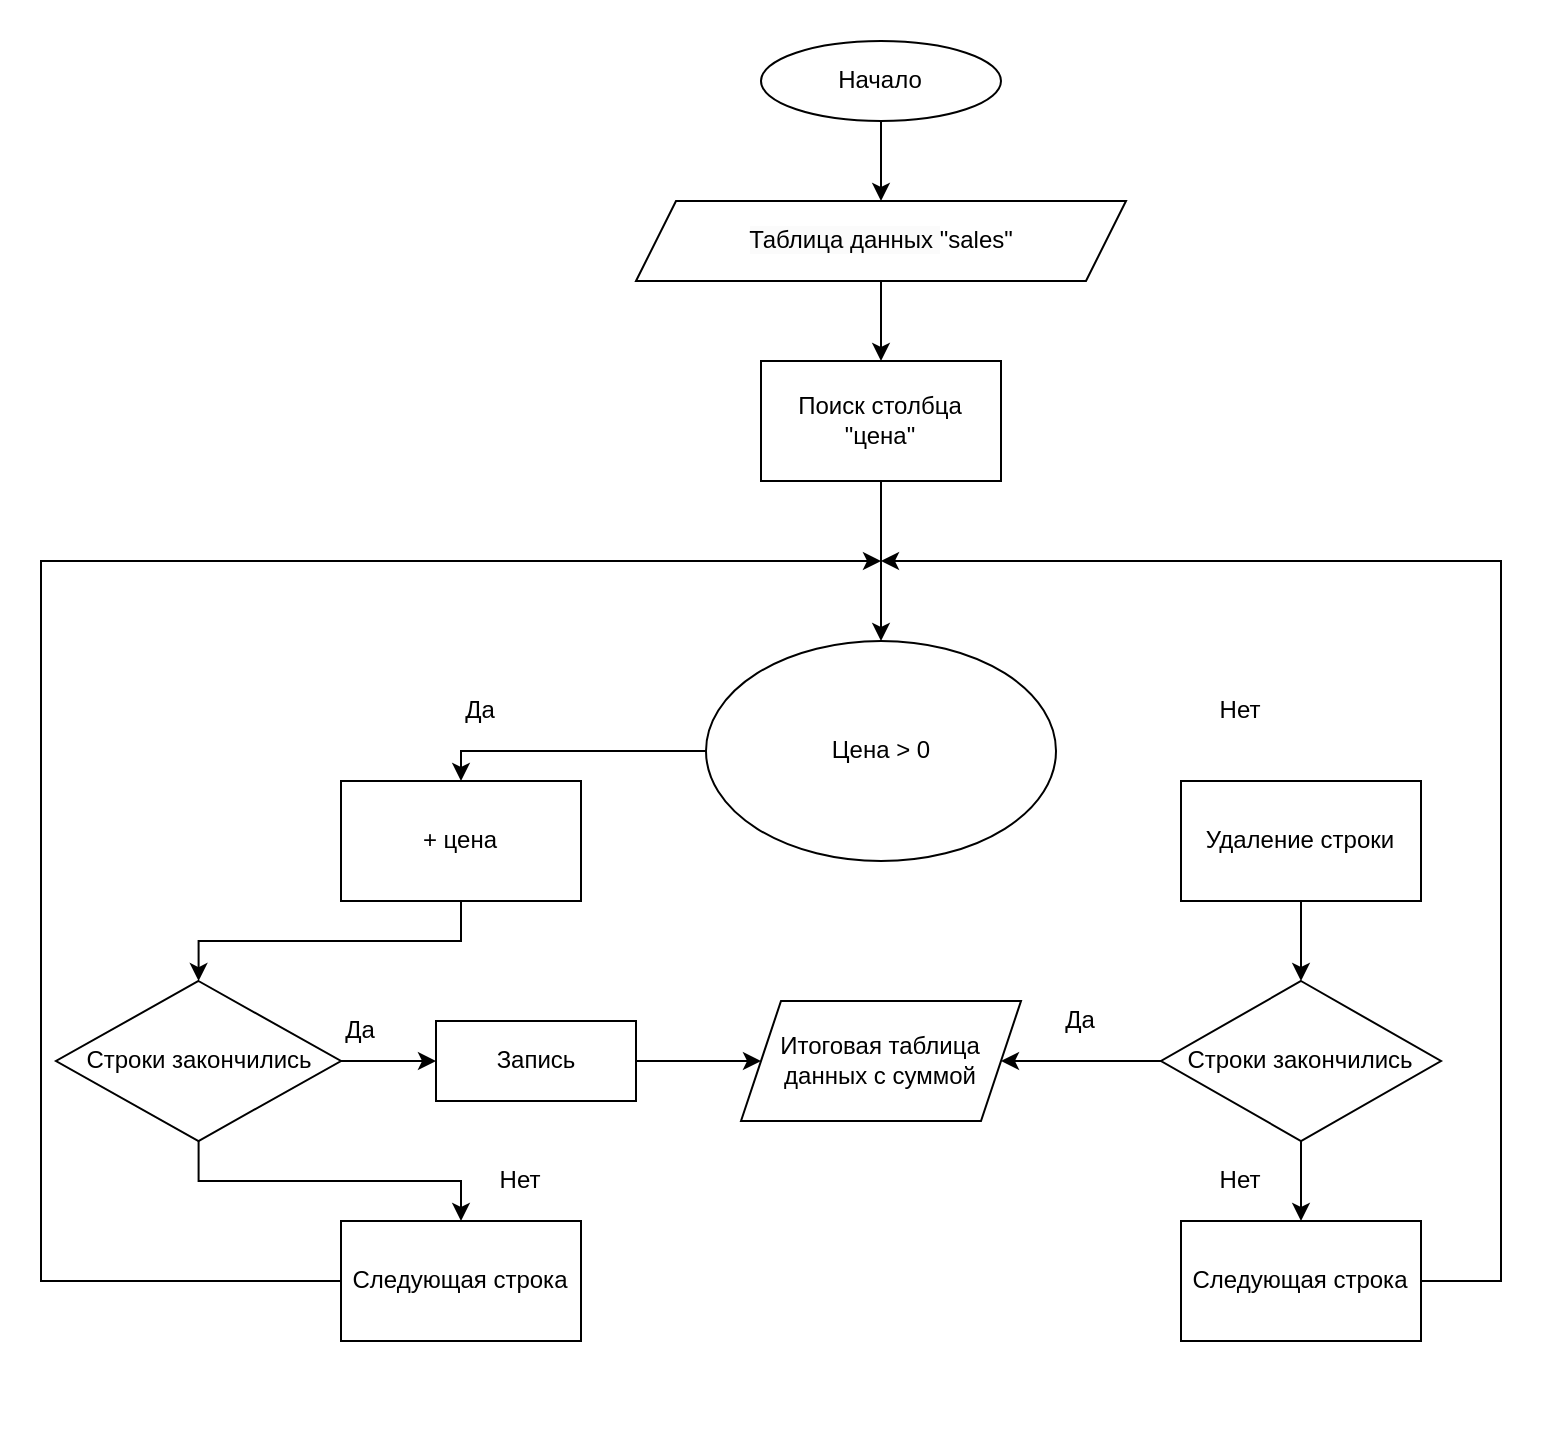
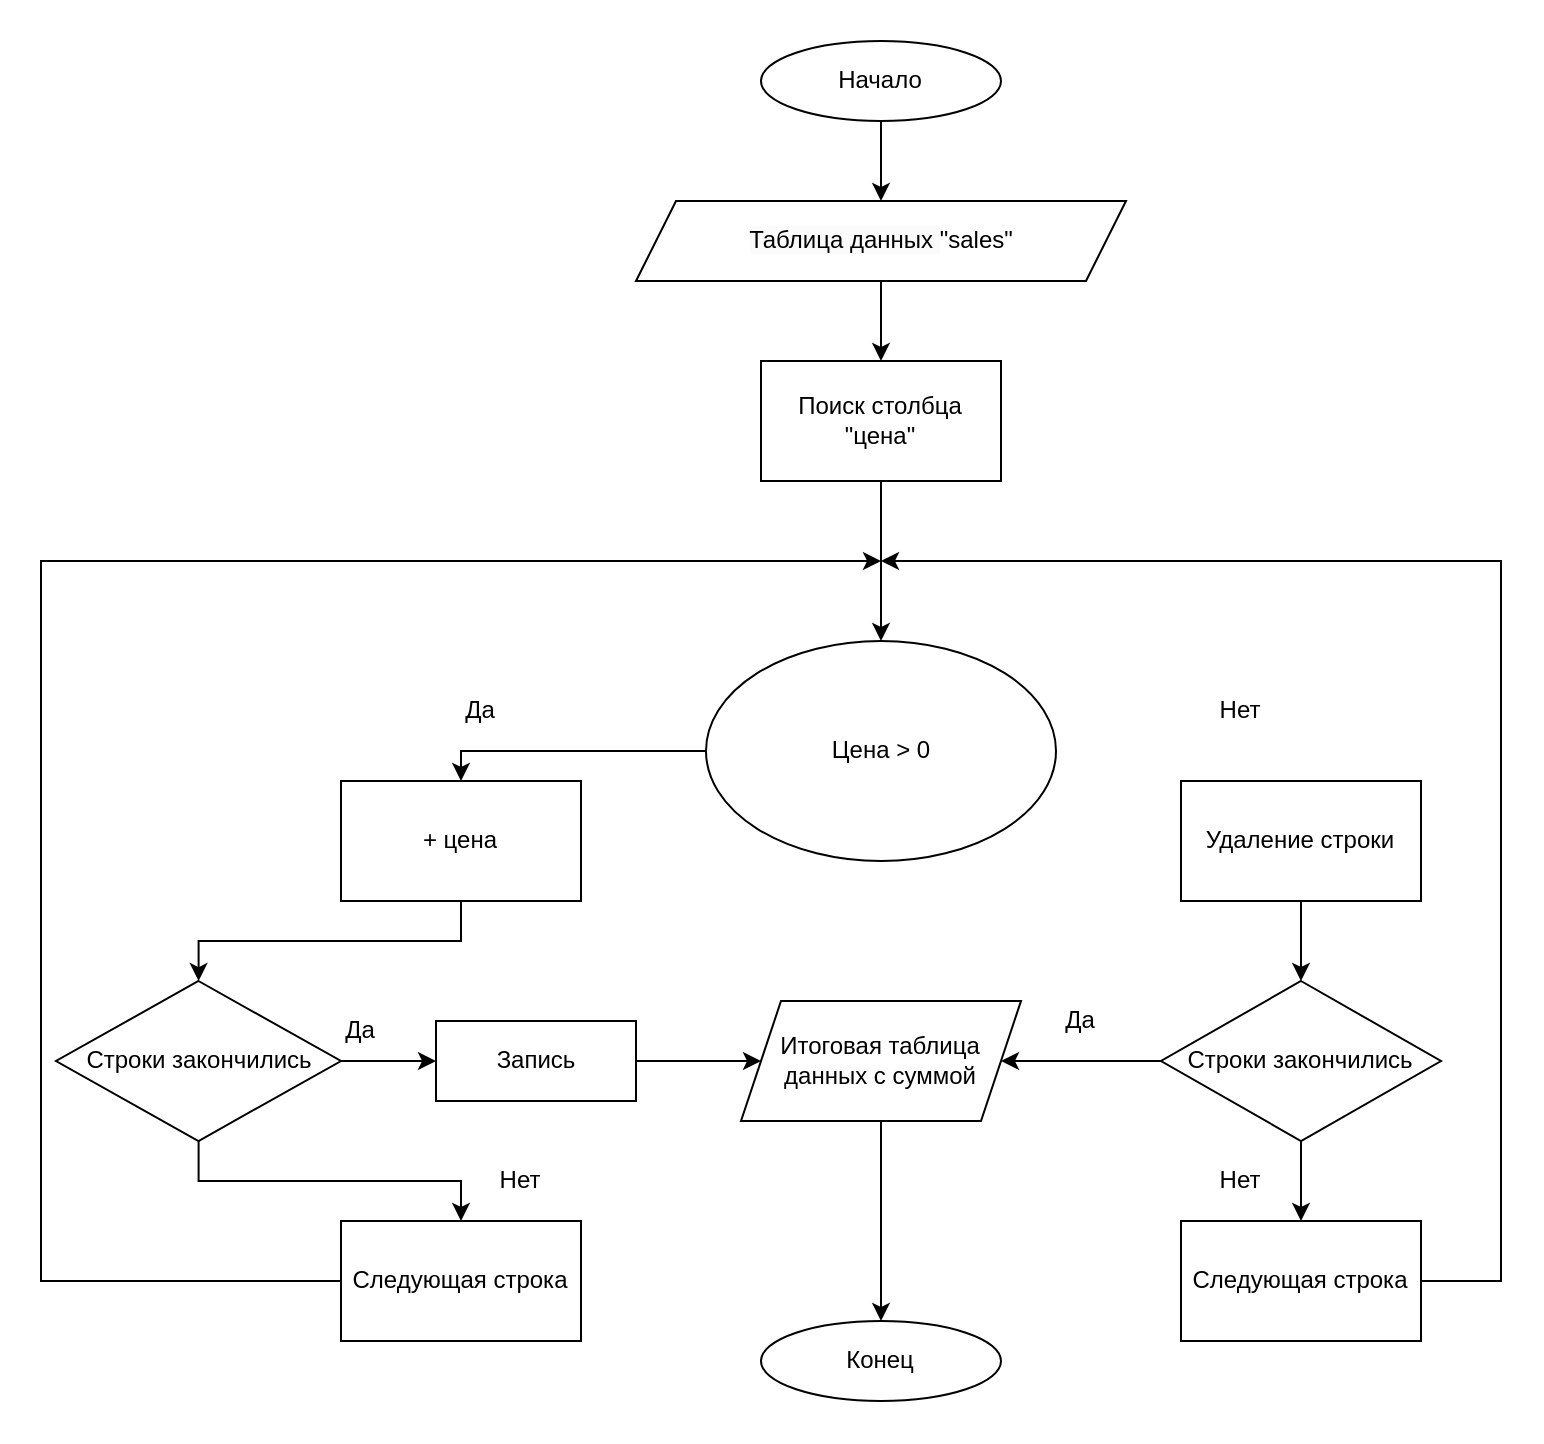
  <mxCell id="0" />
  <mxCell id="1" parent="0" />
  <mxCell id="2" style="edgeStyle=orthogonalEdgeStyle;rounded=0;orthogonalLoop=1;jettySize=auto;html=1;exitX=0.5;exitY=1;exitDx=0;exitDy=0;entryX=0.5;entryY=0;entryDx=0;entryDy=0;" edge="1" parent="1" source="28"><mxGeometry relative="1" as="geometry"><mxPoint x="440" y="140" as="targetPoint" /></mxGeometry></mxCell>
  <mxCell id="3" value="Начало" style="ellipse;whiteSpace=wrap;html=1;" vertex="1" parent="1"><mxGeometry x="380" y="20" width="120" height="40" as="geometry" /></mxCell>
  <mxCell id="4" style="edgeStyle=orthogonalEdgeStyle;rounded=0;orthogonalLoop=1;jettySize=auto;html=1;exitX=0;exitY=0.5;exitDx=0;exitDy=0;entryX=0.5;entryY=0;entryDx=0;entryDy=0;" edge="1" parent="1" source="5" target="12"><mxGeometry relative="1" as="geometry"><mxPoint x="280" y="390" as="targetPoint" /><Array as="points"><mxPoint x="230" y="375" /></Array></mxGeometry></mxCell>
  <mxCell id="5" value="Цена &amp;gt; 0" style="ellipse;whiteSpace=wrap;html=1;" vertex="1" parent="1"><mxGeometry x="352.5" y="320" width="175" height="110" as="geometry" /></mxCell>
  <mxCell id="6" value="" style="edgeStyle=orthogonalEdgeStyle;rounded=0;orthogonalLoop=1;jettySize=auto;html=1;" edge="1" parent="1" source="28" target="8"><mxGeometry relative="1" as="geometry" /></mxCell>
  <mxCell id="7" value="" style="edgeStyle=orthogonalEdgeStyle;rounded=0;orthogonalLoop=1;jettySize=auto;html=1;" edge="1" parent="1" source="8" target="5"><mxGeometry relative="1" as="geometry" /></mxCell>
  <mxCell id="8" value="Поиск столбца &quot;цена&quot;" style="rounded=0;whiteSpace=wrap;html=1;" vertex="1" parent="1"><mxGeometry x="380" y="180" width="120" height="60" as="geometry" /></mxCell>
  <mxCell id="9" value="Нет" style="text;html=1;strokeColor=none;fillColor=none;align=center;verticalAlign=middle;whiteSpace=wrap;rounded=0;" vertex="1" parent="1"><mxGeometry x="590" y="340" width="60" height="30" as="geometry" /></mxCell>
  <mxCell id="10" value="Да" style="text;html=1;strokeColor=none;fillColor=none;align=center;verticalAlign=middle;whiteSpace=wrap;rounded=0;" vertex="1" parent="1"><mxGeometry x="210" y="340" width="60" height="30" as="geometry" /></mxCell>
  <mxCell id="11" value="" style="edgeStyle=orthogonalEdgeStyle;rounded=0;orthogonalLoop=1;jettySize=auto;html=1;" edge="1" parent="1" source="12" target="19"><mxGeometry relative="1" as="geometry" /></mxCell>
  <mxCell id="12" value="+ цена" style="rounded=0;whiteSpace=wrap;html=1;" vertex="1" parent="1"><mxGeometry x="170" y="390" width="120" height="60" as="geometry" /></mxCell>
  <mxCell id="13" value="" style="edgeStyle=orthogonalEdgeStyle;rounded=0;orthogonalLoop=1;jettySize=auto;html=1;" edge="1" parent="1" source="15" target="25"><mxGeometry relative="1" as="geometry" /></mxCell>
  <mxCell id="14" value="" style="edgeStyle=orthogonalEdgeStyle;rounded=0;orthogonalLoop=1;jettySize=auto;html=1;" edge="1" parent="1" source="15" target="32"><mxGeometry relative="1" as="geometry" /></mxCell>
  <mxCell id="15" value="Строки закончились" style="rhombus;whiteSpace=wrap;html=1;" vertex="1" parent="1"><mxGeometry x="580" y="490" width="140" height="80" as="geometry" /></mxCell>
  <mxCell id="16" value="Нет" style="text;html=1;strokeColor=none;fillColor=none;align=center;verticalAlign=middle;whiteSpace=wrap;rounded=0;" vertex="1" parent="1"><mxGeometry x="230" y="580" width="60" height="20" as="geometry" /></mxCell>
  <mxCell id="17" value="" style="edgeStyle=orthogonalEdgeStyle;rounded=0;orthogonalLoop=1;jettySize=auto;html=1;" edge="1" parent="1" source="19" target="30"><mxGeometry relative="1" as="geometry" /></mxCell>
  <mxCell id="18" value="" style="edgeStyle=orthogonalEdgeStyle;rounded=0;orthogonalLoop=1;jettySize=auto;html=1;" edge="1" parent="1" source="19" target="35"><mxGeometry relative="1" as="geometry" /></mxCell>
  <mxCell id="19" value="Строки закончились" style="rhombus;whiteSpace=wrap;html=1;" vertex="1" parent="1"><mxGeometry x="27.5" y="490" width="142.5" height="80" as="geometry" /></mxCell>
  <mxCell id="20" value="" style="edgeStyle=orthogonalEdgeStyle;rounded=0;orthogonalLoop=1;jettySize=auto;html=1;" edge="1" parent="1" source="21" target="15"><mxGeometry relative="1" as="geometry" /></mxCell>
  <mxCell id="21" value="Удаление строки" style="rounded=0;whiteSpace=wrap;html=1;" vertex="1" parent="1"><mxGeometry x="590" y="390" width="120" height="60" as="geometry" /></mxCell>
  <mxCell id="22" value="Да" style="text;html=1;strokeColor=none;fillColor=none;align=center;verticalAlign=middle;whiteSpace=wrap;rounded=0;" vertex="1" parent="1"><mxGeometry x="510" y="495" width="60" height="30" as="geometry" /></mxCell>
  <mxCell id="23" value="Да" style="text;html=1;strokeColor=none;fillColor=none;align=center;verticalAlign=middle;whiteSpace=wrap;rounded=0;" vertex="1" parent="1"><mxGeometry x="150" y="500" width="60" height="30" as="geometry" /></mxCell>
+ <mxCell id="24" value="" style="edgeStyle=orthogonalEdgeStyle;rounded=0;orthogonalLoop=1;jettySize=auto;html=1;" edge="1" parent="1" source="25" target="26"><mxGeometry relative="1" as="geometry" /></mxCell>
  <mxCell id="25" value="Итоговая таблица данных c суммой" style="shape=parallelogram;perimeter=parallelogramPerimeter;whiteSpace=wrap;html=1;fixedSize=1;" vertex="1" parent="1"><mxGeometry x="370" y="500" width="140" height="60" as="geometry" /></mxCell>
+ <mxCell id="26" value="Конец" style="ellipse;whiteSpace=wrap;html=1;" vertex="1" parent="1"><mxGeometry x="380" y="660" width="120" height="40" as="geometry" /></mxCell>
  <mxCell id="27" value="" style="edgeStyle=orthogonalEdgeStyle;rounded=0;orthogonalLoop=1;jettySize=auto;html=1;exitX=0.5;exitY=1;exitDx=0;exitDy=0;entryX=0.5;entryY=0;entryDx=0;entryDy=0;" edge="1" parent="1" source="3" target="28"><mxGeometry relative="1" as="geometry"><mxPoint x="440" y="140" as="targetPoint" /><mxPoint x="440" y="60" as="sourcePoint" /></mxGeometry></mxCell>
  <mxCell id="28" value="&lt;span style=&quot;color: rgb(0, 0, 0); font-family: Helvetica; font-size: 12px; font-style: normal; font-variant-ligatures: normal; font-variant-caps: normal; font-weight: 400; letter-spacing: normal; orphans: 2; text-align: center; text-indent: 0px; text-transform: none; widows: 2; word-spacing: 0px; -webkit-text-stroke-width: 0px; background-color: rgb(251, 251, 251); text-decoration-thickness: initial; text-decoration-style: initial; text-decoration-color: initial; float: none; display: inline !important;&quot;&gt;Таблица данных&amp;nbsp;&lt;/span&gt;&quot;sales&quot;" style="shape=parallelogram;perimeter=parallelogramPerimeter;whiteSpace=wrap;html=1;fixedSize=1;" vertex="1" parent="1"><mxGeometry x="317.5" y="100" width="245" height="40" as="geometry" /></mxCell>
  <mxCell id="29" style="edgeStyle=orthogonalEdgeStyle;rounded=0;orthogonalLoop=1;jettySize=auto;html=1;exitX=0;exitY=0.5;exitDx=0;exitDy=0;" edge="1" parent="1" source="30"><mxGeometry relative="1" as="geometry"><mxPoint x="440" y="280" as="targetPoint" /><Array as="points"><mxPoint x="20" y="640" /><mxPoint x="20" y="280" /></Array></mxGeometry></mxCell>
  <mxCell id="30" value="Следующая строка" style="rounded=0;whiteSpace=wrap;html=1;" vertex="1" parent="1"><mxGeometry x="170" y="610" width="120" height="60" as="geometry" /></mxCell>
  <mxCell id="31" style="edgeStyle=orthogonalEdgeStyle;rounded=0;orthogonalLoop=1;jettySize=auto;html=1;exitX=1;exitY=0.5;exitDx=0;exitDy=0;" edge="1" parent="1" source="32"><mxGeometry relative="1" as="geometry"><mxPoint x="440" y="280" as="targetPoint" /><Array as="points"><mxPoint x="750" y="640" /><mxPoint x="750" y="280" /></Array></mxGeometry></mxCell>
  <mxCell id="32" value="Следующая строка" style="rounded=0;whiteSpace=wrap;html=1;" vertex="1" parent="1"><mxGeometry x="590" y="610" width="120" height="60" as="geometry" /></mxCell>
  <mxCell id="33" value="Нет" style="text;html=1;strokeColor=none;fillColor=none;align=center;verticalAlign=middle;whiteSpace=wrap;rounded=0;" vertex="1" parent="1"><mxGeometry x="590" y="580" width="60" height="20" as="geometry" /></mxCell>
  <mxCell id="34" value="" style="edgeStyle=orthogonalEdgeStyle;rounded=0;orthogonalLoop=1;jettySize=auto;html=1;" edge="1" parent="1" source="35" target="25"><mxGeometry relative="1" as="geometry" /></mxCell>
  <mxCell id="35" value="Запись" style="rounded=0;whiteSpace=wrap;html=1;" vertex="1" parent="1"><mxGeometry x="217.5" y="510" width="100" height="40" as="geometry" /></mxCell>
